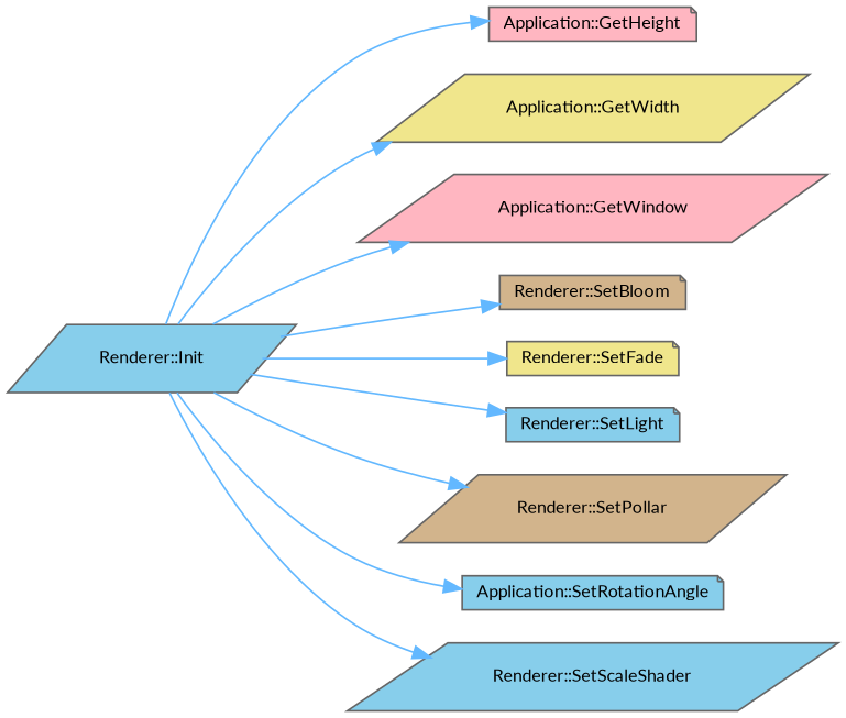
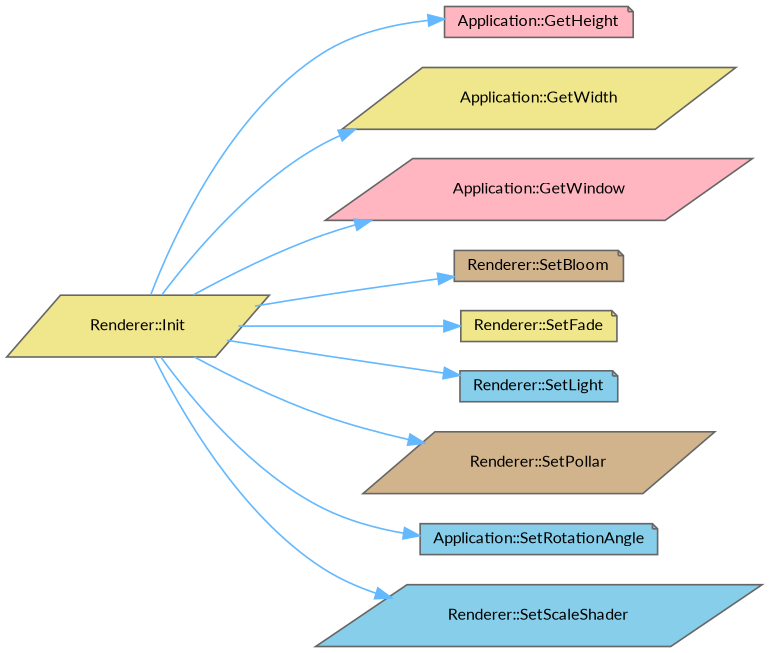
  digraph {
    fontname=Lato
    rankdir=LR
    node [color=grey40 fillcolor=khaki fontname=Lato fontsize=10 shape=parallelogram style=filled]
    edge [color=steelblue1 fontname=Lato fontsize=10 labelfontname=Helvetica labelfontsize=10 style=solid]
-   n1 [color=gray40 fillcolor=skyblue fontcolor=black height=0.2 label="Renderer::Init" width=0.4]
+   n1 [color=gray40 fontcolor=black height=0.2 label="Renderer::Init" width=0.4]
    n2 [fillcolor=lightpink height=0.2 label="Application::GetHeight" shape=note width=0.4]
    n3 [height=0.2 label="Application::GetWidth" width=0.4]
    n4 [fillcolor=lightpink height=0.2 label="Application::GetWindow" width=0.4]
    n5 [fillcolor=tan height=0.2 label="Renderer::SetBloom" shape=note width=0.4]
    n6 [height=0.2 label="Renderer::SetFade" shape=note width=0.4]
    n7 [fillcolor=skyblue height=0.2 label="Renderer::SetLight" shape=note width=0.4]
    n8 [fillcolor=tan height=0.2 label="Renderer::SetPollar" width=0.4]
    n9 [fillcolor=skyblue height=0.2 label="Application::SetRotationAngle" shape=note width=0.4]
    n10 [fillcolor=skyblue height=0.2 label="Renderer::SetScaleShader" width=0.4]
    n1 -> n2
    n1 -> n3
    n1 -> n4
    n1 -> n5
    n1 -> n6
    n1 -> n7
    n1 -> n8
    n1 -> n9
    n1 -> n10
  }
